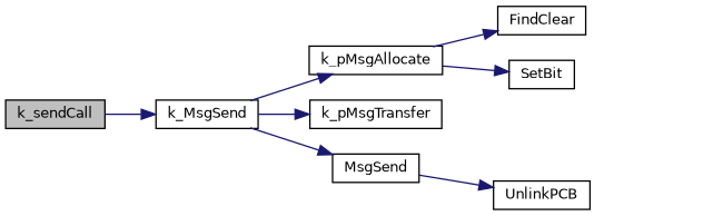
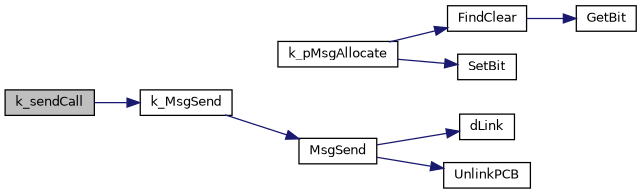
  digraph {
    rankdir=LR
    node [color=black fillcolor=white fontname=Helvetica fontsize=10 shape=record style=filled]
    edge [color=midnightblue fontname=Helvetica fontsize=10 labelfontname=Helvetica labelfontsize=10 style=solid]
    n1 [fillcolor=grey75 fontcolor=black height=0.2 label=k_sendCall width=0.4]
    n2 [height=0.2 label=k_MsgSend width=0.4]
    n3 [height=0.2 label=k_pMsgAllocate width=0.4]
-   n4 [height=0.2 label=k_pMsgTransfer width=0.4]
    n5 [height=0.2 label=MsgSend width=0.4]
+   n6 [height=0.2 label=dLink width=0.4]
    n7 [height=0.2 label=FindClear width=0.4]
    n8 [height=0.2 label=SetBit width=0.4]
    n9 [height=0.2 label=UnlinkPCB width=0.4]
+   n10 [height=0.2 label=GetBit width=0.4]
    n1 -> n2
-   n2 -> n3
-   n2 -> n4
    n2 -> n5
    n3 -> n7
    n3 -> n8
+   n5 -> n6
    n5 -> n9
+   n7 -> n10
  }
